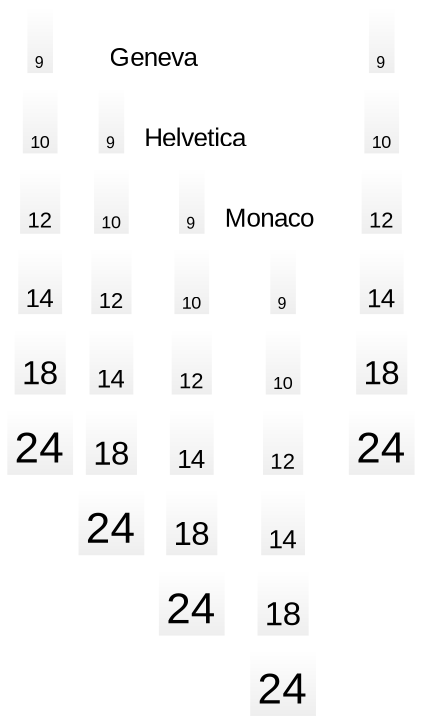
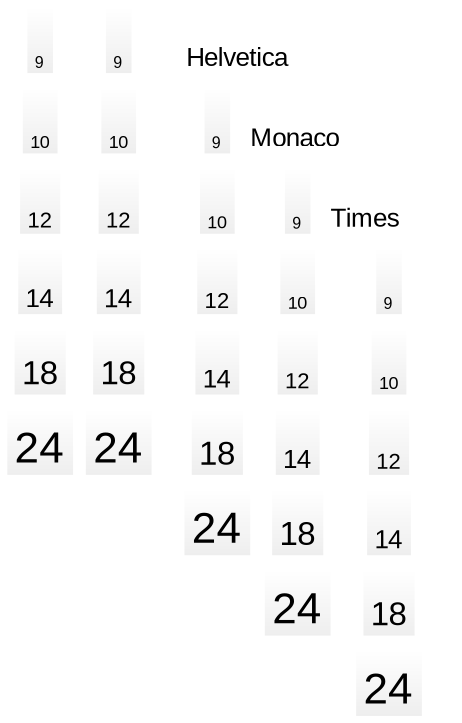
  graph {
    fontname="Liberation Sans"
    nodesep=0.1
    rank=same
    ranksep=0
    node [fillcolor="#eeeeee:#ffffff" fontname="Liberation Sans" fontsize=9 gradientangle=90 labelloc=b margin=0.05 shape=none style=filled]
    edge [fontname="Liberation Sans" style=invis]
    n1 [height=0.5 label=9 width=0]
    n2 [fontsize=10 height=0.5 label=10 width=0]
-   n3 [height=0.5 label="Geneva\l" style=solid width=1 fontsize=""]
    n4 [height=0.5 label=9 width=0]
    n5 [height=0.5 label="Helvetica\l" style=solid width=1 fontsize=""]
    n6 [fontsize=12 height=0.5 label=12 width=0]
    n7 [fontsize=14 height=0.5 label=14 width=0]
    n8 [fontsize=18 height=0.5 label=18 width=0]
    n9 [fontsize=24 height=0.5 label=24 width=0]
    n10 [fontsize=10 height=0.5 label=10 width=0]
    n11 [height=0.5 label=9 width=0]
    n12 [height=0.5 label="Monaco\l" style=solid width=1 fontsize=""]
    n13 [fontsize=12 height=0.5 label=12 width=0]
    n14 [fontsize=14 height=0.5 label=14 width=0]
    n15 [fontsize=18 height=0.5 label=18 width=0]
    n16 [fontsize=24 height=0.5 label=24 width=0]
    n17 [fontsize=10 height=0.5 label=10 width=0]
    n18 [height=0.5 label=9 width=0]
+   n19 [height=0.5 label="Times\l" style=solid width=1 fontsize=""]
    n20 [fontsize=12 height=0.5 label=12 width=0]
    n21 [fontsize=14 height=0.5 label=14 width=0]
    n22 [fontsize=18 height=0.5 label=18 width=0]
    n23 [fontsize=24 height=0.5 label=24 width=0]
    n24 [fontsize=10 height=0.5 label=10 width=0]
    n25 [height=0.5 label=9 width=0]
    n26 [fontsize=12 height=0.5 label=12 width=0]
    n27 [fontsize=14 height=0.5 label=14 width=0]
    n28 [fontsize=18 height=0.5 label=18 width=0]
    n29 [fontsize=24 height=0.5 label=24 width=0]
    n30 [fontsize=10 height=0.5 label=10 width=0]
    n31 [fontsize=12 height=0.5 label=12 width=0]
    n32 [fontsize=14 height=0.5 label=14 width=0]
    n33 [fontsize=18 height=0.5 label=18 width=0]
    n34 [fontsize=24 height=0.5 label=24 width=0]
    n1 -- n2
    n2 -- n6
-   n3 -- n4
-   n3 -- n5
    n4 -- n10
    n5 -- n11
    n5 -- n12
    n6 -- n7
    n7 -- n8
    n8 -- n9
    n10 -- n13
    n11 -- n17
    n12 -- n18
+   n12 -- n19
    n13 -- n14
    n14 -- n15
    n15 -- n16
    n17 -- n20
    n18 -- n24
+   n19 -- n25
    n20 -- n21
    n21 -- n22
    n22 -- n23
    n24 -- n26
    n25 -- n30
    n26 -- n27
    n27 -- n28
    n28 -- n29
    n30 -- n31
    n31 -- n32
    n32 -- n33
    n33 -- n34
  }
